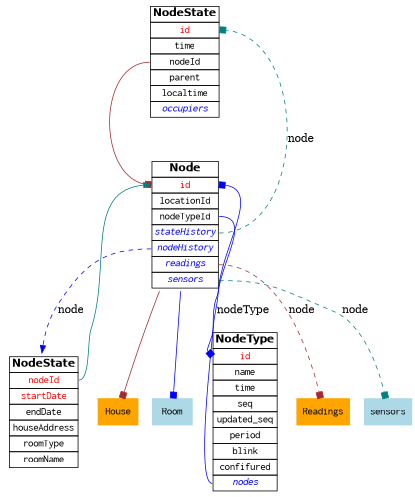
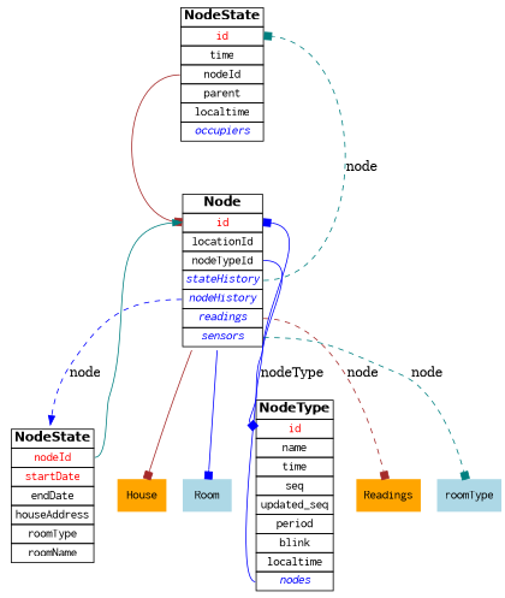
  digraph {
    rankdir=TB
    node [fontname=Courier shape=plaintext]
    edge [arrowhead=box color=blue headport=id tailport=nodeId]
    n1 [label=<        <table border="0" cellborder="1" cellspacing="0">        <tr><td><font face="Helvetica"><b>NodeState</b></font></td></tr>        <tr><td port="id"><font color="red">id</font></td></tr>        <tr><td>time</td></tr>        <tr><td port="nodeId">nodeId</td></tr>        <tr><td>parent</td></tr>        <tr><td>localtime</td></tr>        //<tr><td port="occupiers"><font color="blue"><i>occupiers</i></font></td></tr>        </table>>]
    n2 [label=< 	<table border="0" cellborder="1" cellspacing="0"> 	<tr><td><font face="Helvetica"><b>Node</b></font></td></tr> 	<tr><td port="id"><font color="red">id</font></td></tr> 	<tr><td port="locationId">locationId</td></tr> 	<tr><td port="nodeTypeId">nodeTypeId</td></tr> 	<tr><td port="stateHistory"><font color="blue"><i>stateHistory</i></font></td></tr> 	<tr><td port="nodeHistory"><font color="blue"><i>nodeHistory</i></font></td></tr> 	<tr><td port="readings"><font color="blue"><i>readings</i></font></td></tr> 	<tr><td port="sensors"><font color="blue"><i>sensors</i></font></td></tr>	 	</table>>]
    n3 [label=<        <table border="0" cellborder="1" cellspacing="0">        <tr><td><font face="Helvetica"><b>NodeState</b></font></td></tr>        <tr><td port="nodeId"><font color="red">nodeId</font></td></tr>        <tr><td port="startDate"><font color="red">startDate</font></td></tr>        <tr><td>endDate</td></tr>        <tr><td>houseAddress</td></tr>        <tr><td>roomType</td></tr>        <tr><td>roomName</td></tr>        </table>>]
    House [fillcolor=orange style=filled]
    Room [fillcolor=lightblue style=filled]
-   n6 [label=< 	<table border="0" cellborder="1" cellspacing="0"> 	<tr><td><font face="Helvetica"><b>NodeType</b></font></td></tr> 	<tr><td port="id"><font color="red">id</font></td></tr>   	<tr><td>name</td></tr> 	<tr><td>time</td></tr> 	<tr><td>seq</td></tr> 	<tr><td>updated_seq</td></tr> 	<tr><td>period</td></tr> 	<tr><td>blink</td></tr> 	<tr><td>confifured</td></tr> 	<tr><td port="nodes"><font color="blue"><i>nodes</i></font></td></tr> 	</table>>]
+   n6 [label=< 	<table border="0" cellborder="1" cellspacing="0"> 	<tr><td><font face="Helvetica"><b>NodeType</b></font></td></tr> 	<tr><td port="id"><font color="red">id</font></td></tr>   	<tr><td>name</td></tr> 	<tr><td>time</td></tr> 	<tr><td>seq</td></tr> 	<tr><td>updated_seq</td></tr> 	<tr><td>period</td></tr> 	<tr><td>blink</td></tr> 	<tr><td>localtime</td></tr> 	<tr><td port="nodes"><font color="blue"><i>nodes</i></font></td></tr> 	</table>>]
    Readings [fillcolor=orange style=filled]
-   sensors [fillcolor=lightblue style=filled]
+   sensors [fillcolor=lightblue style=filled label=roomType]
    n1 -> n2 [color=brown]
    n2 -> n1 [color=teal label="node" style=dashed tailport=stateHistory]
    n2 -> n3 [arrowhead=normal label="node" style=dashed tailport=nodeHistory]
    n2 -> House [color=brown tailport=houseId]
    n2 -> Room [tailport=roomId]
    n2 -> n6 [tailport=nodeTypeId]
    n2 -> Readings [color=brown label="node" style=dashed tailport=readings]
    n2 -> sensors [color=teal label="node" style=dashed tailport=sensors]
    n3 -> n2 [arrowhead=normal color=teal]
    n6 -> n2 [label=nodeType style=solid tailport=nodes]
  }
